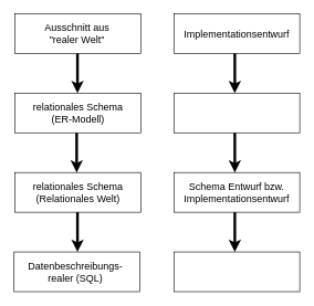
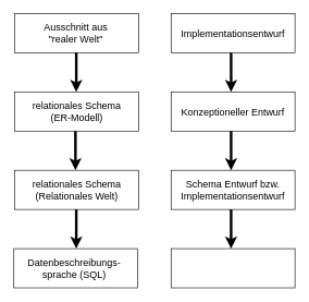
  <mxCell id="0" />
  <mxCell id="1" parent="0" />
  <mxCell id="2" value="" style="rounded=0;whiteSpace=wrap;html=1;" vertex="1" parent="1"><mxGeometry x="22" y="140" width="190" height="60" as="geometry" /></mxCell>
  <mxCell id="3" value="" style="rounded=0;whiteSpace=wrap;html=1;" vertex="1" parent="1"><mxGeometry x="22" y="260" width="190" height="60" as="geometry" /></mxCell>
  <mxCell id="4" value="" style="rounded=0;whiteSpace=wrap;html=1;" vertex="1" parent="1"><mxGeometry x="262" y="140" width="190" height="60" as="geometry" /></mxCell>
  <mxCell id="5" value="" style="rounded=0;whiteSpace=wrap;html=1;" vertex="1" parent="1"><mxGeometry x="262" y="260" width="190" height="60" as="geometry" /></mxCell>
  <mxCell id="6" value="" style="rounded=0;whiteSpace=wrap;html=1;" vertex="1" parent="1"><mxGeometry x="262" y="380" width="190" height="60" as="geometry" /></mxCell>
  <mxCell id="7" value="" style="rounded=0;whiteSpace=wrap;html=1;" vertex="1" parent="1"><mxGeometry x="262" y="20" width="190" height="60" as="geometry" /></mxCell>
  <mxCell id="8" value="&lt;font style=&quot;font-size: 15px;&quot;&gt;Implementationsentwurf&lt;/font&gt;" style="text;html=1;strokeColor=none;fillColor=none;align=center;verticalAlign=middle;whiteSpace=wrap;rounded=0;" vertex="1" parent="1"><mxGeometry x="327" y="35" width="60" height="30" as="geometry" /></mxCell>
  <mxCell id="9" value="&lt;font style=&quot;font-size: 15px;&quot;&gt;Schema Entwurf bzw.&lt;br&gt;Implementationsentwurf&lt;/font&gt;" style="text;html=1;strokeColor=none;fillColor=none;align=center;verticalAlign=middle;whiteSpace=wrap;rounded=0;" vertex="1" parent="1"><mxGeometry x="292" y="275" width="130" height="30" as="geometry" /></mxCell>
+ <mxCell id="10" value="&lt;font style=&quot;font-size: 15px;&quot;&gt;Konzeptioneller Entwurf&lt;/font&gt;" style="text;html=1;strokeColor=none;fillColor=none;align=center;verticalAlign=middle;whiteSpace=wrap;rounded=0;" vertex="1" parent="1"><mxGeometry x="262" y="155" width="190" height="30" as="geometry" /></mxCell>
  <mxCell id="11" value="" style="endArrow=classic;html=1;rounded=0;fontSize=15;strokeWidth=4;" edge="1" parent="1"><mxGeometry width="50" height="50" relative="1" as="geometry"><mxPoint x="354" y="80" as="sourcePoint" /><mxPoint x="354" y="140" as="targetPoint" /></mxGeometry></mxCell>
  <mxCell id="12" value="" style="endArrow=classic;html=1;rounded=0;fontSize=15;fillColor=#d5e8d4;strokeColor=#000000;strokeWidth=4;" edge="1" parent="1"><mxGeometry width="50" height="50" relative="1" as="geometry"><mxPoint x="354" y="200" as="sourcePoint" /><mxPoint x="354" y="260" as="targetPoint" /></mxGeometry></mxCell>
  <mxCell id="13" value="" style="endArrow=classic;html=1;rounded=0;fontSize=15;strokeWidth=4;fillColor=#d5e8d4;strokeColor=#000000;" edge="1" parent="1"><mxGeometry width="50" height="50" relative="1" as="geometry"><mxPoint x="354" y="320" as="sourcePoint" /><mxPoint x="354" y="380" as="targetPoint" /></mxGeometry></mxCell>
  <mxCell id="14" value="relationales Schema&lt;br&gt;(ER-Modell)" style="text;html=1;strokeColor=none;fillColor=none;align=center;verticalAlign=middle;whiteSpace=wrap;rounded=0;fontSize=15;" vertex="1" parent="1"><mxGeometry x="39.5" y="155" width="155" height="30" as="geometry" /></mxCell>
  <mxCell id="15" value="relationales Schema&lt;br&gt;(Relationales Welt)" style="text;html=1;strokeColor=none;fillColor=none;align=center;verticalAlign=middle;whiteSpace=wrap;rounded=0;fontSize=15;" vertex="1" parent="1"><mxGeometry x="39.5" y="275" width="155" height="30" as="geometry" /></mxCell>
  <mxCell id="16" value="" style="rounded=0;whiteSpace=wrap;html=1;" vertex="1" parent="1"><mxGeometry x="22" y="20" width="190" height="60" as="geometry" /></mxCell>
  <mxCell id="17" value="Ausschnitt aus &quot;realer Welt&quot;" style="text;html=1;strokeColor=none;fillColor=none;align=center;verticalAlign=middle;whiteSpace=wrap;rounded=0;fontSize=15;" vertex="1" parent="1"><mxGeometry x="57" y="35" width="117.5" height="30" as="geometry" /></mxCell>
  <mxCell id="18" value="" style="endArrow=classic;html=1;rounded=0;fontSize=15;strokeWidth=4;" edge="1" parent="1"><mxGeometry width="50" height="50" relative="1" as="geometry"><mxPoint x="116.5" y="80" as="sourcePoint" /><mxPoint x="116.5" y="140" as="targetPoint" /></mxGeometry></mxCell>
  <mxCell id="19" value="" style="endArrow=classic;html=1;rounded=0;fontSize=15;strokeWidth=4;fillColor=#d5e8d4;strokeColor=#000000;" edge="1" parent="1"><mxGeometry width="50" height="50" relative="1" as="geometry"><mxPoint x="115.25" y="200" as="sourcePoint" /><mxPoint x="115.25" y="260" as="targetPoint" /></mxGeometry></mxCell>
  <mxCell id="20" value="" style="rounded=0;whiteSpace=wrap;html=1;" vertex="1" parent="1"><mxGeometry x="20.75" y="380" width="190" height="60" as="geometry" /></mxCell>
- <mxCell id="21" value="&lt;font style=&quot;font-size: 15px;&quot;&gt;Datenbeschreibungs-&lt;br&gt;realer (SQL)&lt;br&gt;&lt;/font&gt;" style="text;html=1;strokeColor=none;fillColor=none;align=center;verticalAlign=middle;whiteSpace=wrap;rounded=0;" vertex="1" parent="1"><mxGeometry x="30.75" y="395" width="165" height="30" as="geometry" /></mxCell>
+ <mxCell id="21" value="&lt;font style=&quot;font-size: 15px;&quot;&gt;Datenbeschreibungs-&lt;br&gt;sprache (SQL)&lt;br&gt;&lt;/font&gt;" style="text;html=1;strokeColor=none;fillColor=none;align=center;verticalAlign=middle;whiteSpace=wrap;rounded=0;" vertex="1" parent="1"><mxGeometry x="30.75" y="395" width="165" height="30" as="geometry" /></mxCell>
  <mxCell id="22" value="" style="endArrow=classic;html=1;rounded=0;fontSize=15;strokeWidth=4;fillColor=#d5e8d4;strokeColor=#000000;" edge="1" parent="1"><mxGeometry width="50" height="50" relative="1" as="geometry"><mxPoint x="116.5" y="320" as="sourcePoint" /><mxPoint x="116.5" y="380" as="targetPoint" /></mxGeometry></mxCell>
